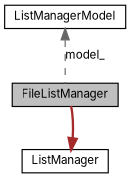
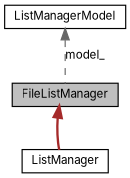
  digraph {
    fontname=Inter
    node [color=black fontname=Inter fontsize=10 shape=record]
    edge [dir=back fontname=Inter fontsize=10 labelfontname=FreeSans labelfontsize=10]
    n1 [fillcolor=grey75 fontcolor=black height=0.2 label=FileListManager style=filled width=0.4]
    n2 [height=0.2 label=ListManager width=0.4]
    n3 [height=0.2 label=ListManagerModel width=0.4]
-   n2 -> n1 [color=brown style=bold]
+   n1 -> n2 [color=brown style=bold]
    n3 -> n1 [color=gray40 label=model_ style=dashed]
  }
